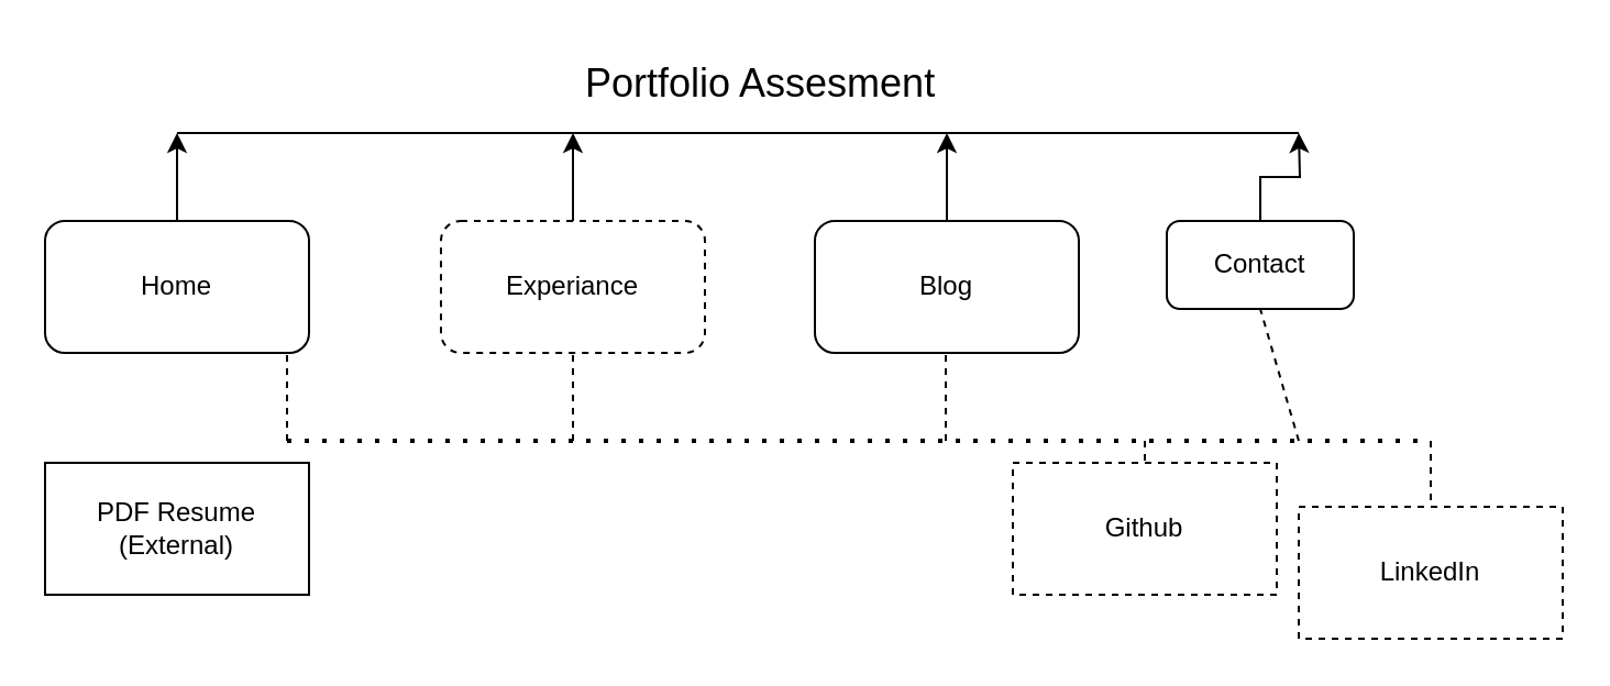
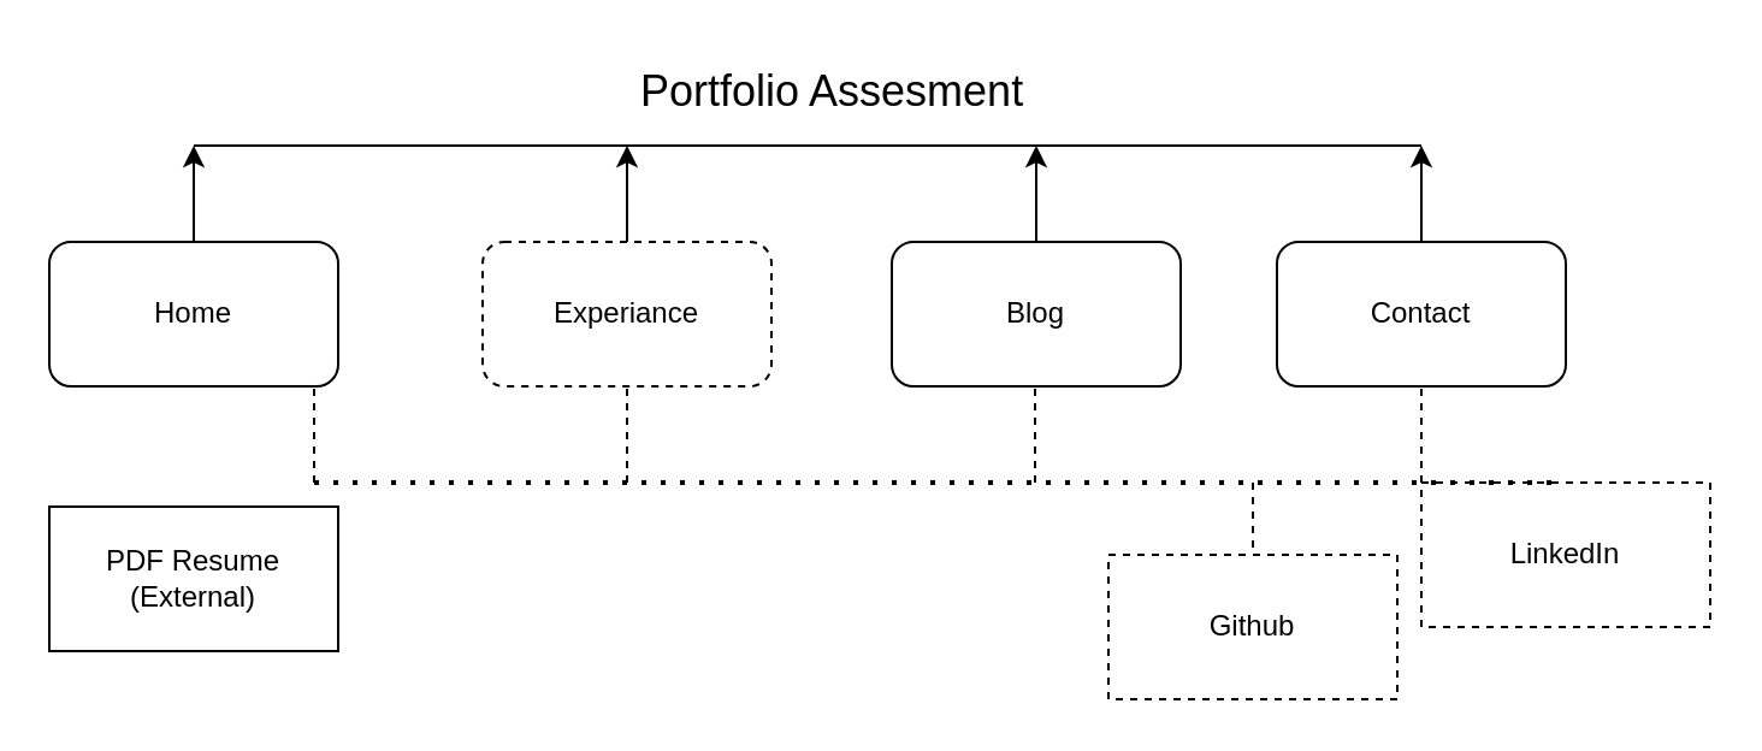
  <mxCell id="0" />
  <mxCell id="1" parent="0" />
  <mxCell id="2" style="edgeStyle=orthogonalEdgeStyle;rounded=0;orthogonalLoop=1;jettySize=auto;html=1;" edge="1" parent="1" source="3"><mxGeometry relative="1" as="geometry"><mxPoint x="80" y="60" as="targetPoint" /></mxGeometry></mxCell>
  <mxCell id="3" value="Home" style="rounded=1;whiteSpace=wrap;html=1;" vertex="1" parent="1"><mxGeometry x="20" y="100" width="120" height="60" as="geometry" /></mxCell>
  <mxCell id="4" style="edgeStyle=orthogonalEdgeStyle;rounded=0;orthogonalLoop=1;jettySize=auto;html=1;" edge="1" parent="1" source="5"><mxGeometry relative="1" as="geometry"><mxPoint x="260" y="60" as="targetPoint" /></mxGeometry></mxCell>
  <mxCell id="5" value="Experiance" style="rounded=1;whiteSpace=wrap;html=1;dashed=1;" vertex="1" parent="1"><mxGeometry x="200" y="100" width="120" height="60" as="geometry" /></mxCell>
  <mxCell id="6" style="edgeStyle=orthogonalEdgeStyle;rounded=0;orthogonalLoop=1;jettySize=auto;html=1;" edge="1" parent="1" source="7"><mxGeometry relative="1" as="geometry"><mxPoint x="430" y="60" as="targetPoint" /></mxGeometry></mxCell>
  <mxCell id="7" value="Blog" style="rounded=1;whiteSpace=wrap;html=1;" vertex="1" parent="1"><mxGeometry x="370" y="100" width="120" height="60" as="geometry" /></mxCell>
  <mxCell id="8" style="edgeStyle=orthogonalEdgeStyle;rounded=0;orthogonalLoop=1;jettySize=auto;html=1;" edge="1" parent="1" source="9"><mxGeometry relative="1" as="geometry"><mxPoint x="590" y="60" as="targetPoint" /></mxGeometry></mxCell>
- <mxCell id="9" value="Contact" style="rounded=1;whiteSpace=wrap;html=1;" vertex="1" parent="1"><mxGeometry x="530" y="100" width="85" height="40" as="geometry" /></mxCell>
+ <mxCell id="9" value="Contact" style="rounded=1;whiteSpace=wrap;html=1;" vertex="1" parent="1"><mxGeometry x="530" y="100" width="120" height="60" as="geometry" /></mxCell>
  <mxCell id="10" value="" style="endArrow=none;html=1;" edge="1" parent="1"><mxGeometry width="50" height="50" relative="1" as="geometry"><mxPoint x="80" y="60" as="sourcePoint" /><mxPoint x="590" y="60" as="targetPoint" /></mxGeometry></mxCell>
  <mxCell id="11" value="Portfolio Assesment Sitemap" style="text;strokeColor=none;fillColor=none;align=left;verticalAlign=top;spacingLeft=4;spacingRight=4;overflow=hidden;rotatable=0;points=[[0,0.5],[1,0.5]];portConstraint=eastwest;fontSize=18;" vertex="1" parent="1"><mxGeometry x="260" y="20" width="170" height="26" as="geometry" /></mxCell>
  <mxCell id="12" value="PDF Resume (External)" style="rounded=0;whiteSpace=wrap;html=1;" vertex="1" parent="1"><mxGeometry x="20" y="210" width="120" height="60" as="geometry" /></mxCell>
- <mxCell id="13" value="Github" style="rounded=0;whiteSpace=wrap;html=1;dashed=1;" vertex="1" parent="1"><mxGeometry x="460" y="210" width="120" height="60" as="geometry" /></mxCell>
- <mxCell id="14" value="LinkedIn" style="rounded=0;whiteSpace=wrap;html=1;dashed=1;" vertex="1" parent="1"><mxGeometry x="590" y="230" width="120" height="60" as="geometry" /></mxCell>
+ <mxCell id="13" value="Github" style="rounded=0;whiteSpace=wrap;html=1;dashed=1;" vertex="1" parent="1"><mxGeometry x="460" y="230" width="120" height="60" as="geometry" /></mxCell>
+ <mxCell id="14" value="LinkedIn" style="rounded=0;whiteSpace=wrap;html=1;dashed=1;" vertex="1" parent="1"><mxGeometry x="590" y="200" width="120" height="60" as="geometry" /></mxCell>
  <mxCell id="15" value="" style="endArrow=none;dashed=1;html=1;entryX=0.5;entryY=0;entryDx=0;entryDy=0;" edge="1" parent="1" target="14"><mxGeometry width="50" height="50" relative="1" as="geometry"><mxPoint x="650" y="200" as="sourcePoint" /><mxPoint x="650" y="220" as="targetPoint" /></mxGeometry></mxCell>
  <mxCell id="16" value="" style="endArrow=none;dashed=1;html=1;entryX=0.5;entryY=0;entryDx=0;entryDy=0;" edge="1" parent="1" target="13"><mxGeometry width="50" height="50" relative="1" as="geometry"><mxPoint x="520" y="200" as="sourcePoint" /><mxPoint x="660" y="240" as="targetPoint" /></mxGeometry></mxCell>
  <mxCell id="17" value="" style="endArrow=none;dashed=1;html=1;dashPattern=1 3;strokeWidth=2;" edge="1" parent="1"><mxGeometry width="50" height="50" relative="1" as="geometry"><mxPoint x="130" y="200" as="sourcePoint" /><mxPoint x="650" y="200" as="targetPoint" /></mxGeometry></mxCell>
  <mxCell id="18" value="" style="endArrow=none;dashed=1;html=1;entryX=0.5;entryY=1;entryDx=0;entryDy=0;" edge="1" parent="1" target="5"><mxGeometry width="50" height="50" relative="1" as="geometry"><mxPoint x="260" y="200" as="sourcePoint" /><mxPoint x="370" y="190" as="targetPoint" /></mxGeometry></mxCell>
  <mxCell id="19" value="" style="endArrow=none;dashed=1;html=1;entryX=0.5;entryY=1;entryDx=0;entryDy=0;" edge="1" parent="1"><mxGeometry width="50" height="50" relative="1" as="geometry"><mxPoint x="429.5" y="200" as="sourcePoint" /><mxPoint x="429.5" y="160" as="targetPoint" /></mxGeometry></mxCell>
  <mxCell id="20" value="" style="endArrow=none;dashed=1;html=1;entryX=0.5;entryY=1;entryDx=0;entryDy=0;" edge="1" parent="1" target="9"><mxGeometry width="50" height="50" relative="1" as="geometry"><mxPoint x="590" y="200" as="sourcePoint" /><mxPoint x="280" y="180" as="targetPoint" /></mxGeometry></mxCell>
  <mxCell id="21" value="" style="endArrow=none;dashed=1;html=1;entryX=0.5;entryY=1;entryDx=0;entryDy=0;" edge="1" parent="1"><mxGeometry width="50" height="50" relative="1" as="geometry"><mxPoint x="130" y="200" as="sourcePoint" /><mxPoint x="130" y="160" as="targetPoint" /></mxGeometry></mxCell>
